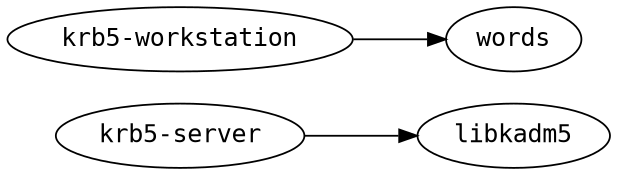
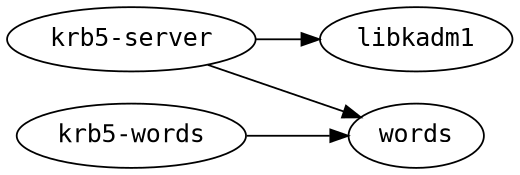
  strict digraph {
    rankdir=LR
    node [fontname=monospace]
    "krb5-server"
-   libkadm5
+   libkadm5 [label=libkadm1]
    words
-   "krb5-workstation"
+   "krb5-workstation" [label="krb5-words"]
    "krb5-server" -> libkadm5
+   "krb5-server" -> words
    "krb5-workstation" -> words
  }
